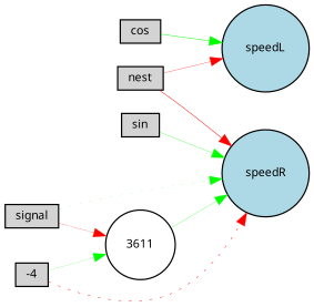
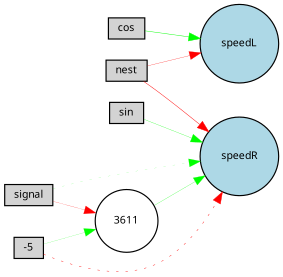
  digraph {
    fontname="Noto Sans"
    rankdir=LR
    node [fillcolor=lightgray fontname="Noto Sans" fontsize=9 shape=box style=filled]
    edge [color=green fontname="Noto Sans" style=solid]
    cos [height=0.2 width=0.2]
    speedL [fillcolor=lightblue height=0.2 shape=circle width=0.2]
    sin [height=0.2 width=0.2]
    speedR [fillcolor=lightblue height=0.2 shape=circle width=0.2]
    nest [height=0.2 width=0.2]
    signal [height=0.2 width=0.2]
    n7 [fillcolor=white height=0.2 label=3611 shape=circle width=0.2]
-   -5 [height=0.2 width=0.2 label=-4]
+   -5 [height=0.2 width=0.2]
    cos -> speedL [penwidth=0.37725911245041965]
    sin -> speedR [penwidth=0.21877651448245578]
    nest -> speedL [color=red penwidth=0.22270425216975942]
    nest -> speedR [color=red penwidth=0.3764402981438263]
    signal -> speedR [penwidth=0.10384124751409096 style=dotted]
    signal -> n7 [color=red penwidth=0.1474979088014358]
    n7 -> speedR [penwidth=0.2005422112914501]
    -5 -> speedR [color=red penwidth=0.34591277884201027 style=dotted]
    -5 -> n7 [penwidth=0.12551361967465222]
  }
